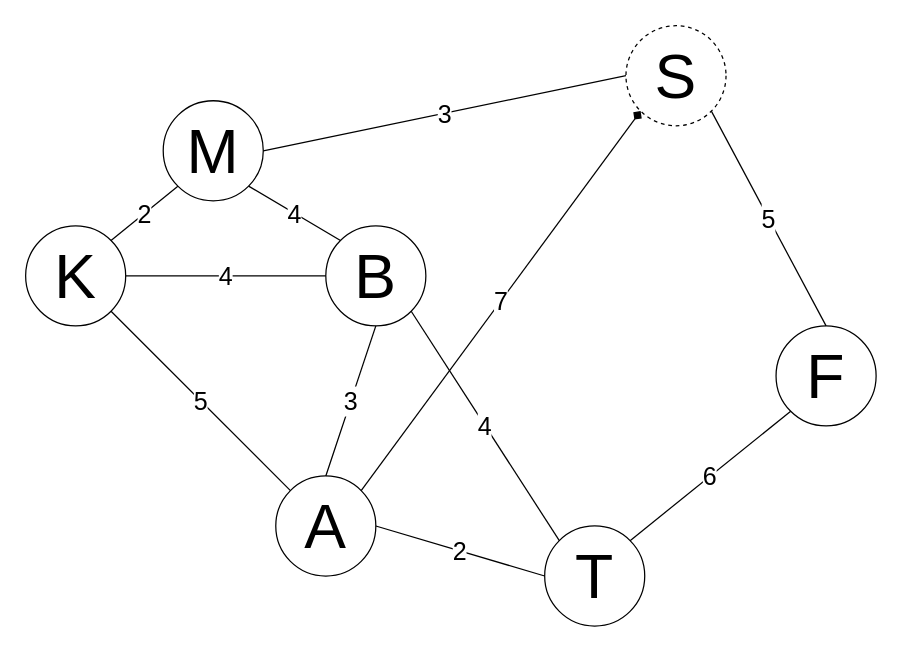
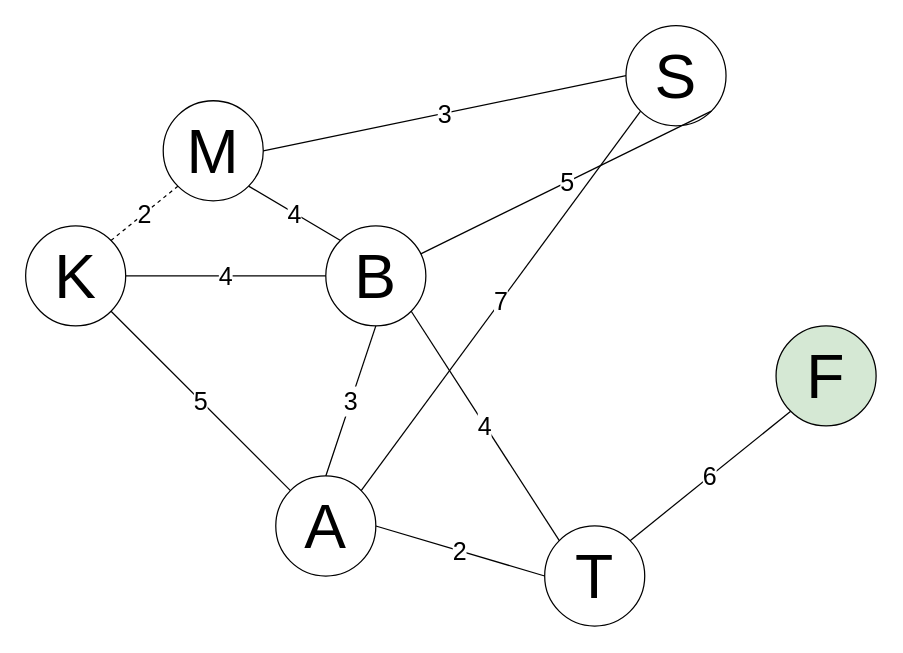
  <mxCell id="0" />
  <mxCell id="1" parent="0" />
  <mxCell id="2" value="&lt;font style=&quot;font-size: 50px&quot;&gt;M&lt;/font&gt;" style="ellipse;whiteSpace=wrap;html=1;aspect=fixed;" vertex="1" parent="1"><mxGeometry x="130" y="80" width="80" height="80" as="geometry" /></mxCell>
- <mxCell id="3" value="&lt;font style=&quot;font-size: 50px&quot;&gt;S&lt;/font&gt;" style="ellipse;whiteSpace=wrap;html=1;aspect=fixed;dashed=1;" vertex="1" parent="1"><mxGeometry x="500" y="20" width="80" height="80" as="geometry" /></mxCell>
+ <mxCell id="3" value="&lt;font style=&quot;font-size: 50px&quot;&gt;S&lt;/font&gt;" style="ellipse;whiteSpace=wrap;html=1;aspect=fixed;" vertex="1" parent="1"><mxGeometry x="500" y="20" width="80" height="80" as="geometry" /></mxCell>
  <mxCell id="4" value="&lt;font style=&quot;font-size: 50px&quot;&gt;B&lt;/font&gt;" style="ellipse;whiteSpace=wrap;html=1;aspect=fixed;" vertex="1" parent="1"><mxGeometry x="260" y="180" width="80" height="80" as="geometry" /></mxCell>
  <mxCell id="5" value="&lt;font style=&quot;font-size: 50px&quot;&gt;K&lt;/font&gt;" style="ellipse;whiteSpace=wrap;html=1;aspect=fixed;" vertex="1" parent="1"><mxGeometry x="20" y="180" width="80" height="80" as="geometry" /></mxCell>
- <mxCell id="6" value="&lt;font style=&quot;font-size: 50px&quot;&gt;F&lt;/font&gt;" style="ellipse;whiteSpace=wrap;html=1;aspect=fixed;" vertex="1" parent="1"><mxGeometry x="620" y="260" width="80" height="80" as="geometry" /></mxCell>
+ <mxCell id="6" value="&lt;font style=&quot;font-size: 50px&quot;&gt;F&lt;/font&gt;" style="ellipse;whiteSpace=wrap;html=1;aspect=fixed;fillColor=#d5e8d4;" vertex="1" parent="1"><mxGeometry x="620" y="260" width="80" height="80" as="geometry" /></mxCell>
  <mxCell id="7" value="&lt;font style=&quot;font-size: 50px&quot;&gt;T&lt;/font&gt;" style="ellipse;whiteSpace=wrap;html=1;aspect=fixed;" vertex="1" parent="1"><mxGeometry x="435" y="420" width="80" height="80" as="geometry" /></mxCell>
  <mxCell id="8" value="&lt;font style=&quot;font-size: 50px&quot;&gt;A&lt;/font&gt;" style="ellipse;whiteSpace=wrap;html=1;aspect=fixed;" vertex="1" parent="1"><mxGeometry x="220" y="380" width="80" height="80" as="geometry" /></mxCell>
- <mxCell id="9" value="&lt;font style=&quot;font-size: 20px&quot;&gt;2&lt;/font&gt;" style="endArrow=none;html=1;exitX=1;exitY=0;exitDx=0;exitDy=0;entryX=0;entryY=1;entryDx=0;entryDy=0;" edge="1" parent="1" source="5" target="2"><mxGeometry width="50" height="50" relative="1" as="geometry"><mxPoint x="120" y="150" as="sourcePoint" /><mxPoint x="170" y="100" as="targetPoint" /></mxGeometry></mxCell>
+ <mxCell id="9" value="&lt;font style=&quot;font-size: 20px&quot;&gt;2&lt;/font&gt;" style="endArrow=none;html=1;exitX=1;exitY=0;exitDx=0;exitDy=0;entryX=0;entryY=1;entryDx=0;entryDy=0;dashed=1;" edge="1" parent="1" source="5" target="2"><mxGeometry width="50" height="50" relative="1" as="geometry"><mxPoint x="120" y="150" as="sourcePoint" /><mxPoint x="170" y="100" as="targetPoint" /></mxGeometry></mxCell>
  <mxCell id="10" value="&lt;font style=&quot;font-size: 20px&quot;&gt;3&lt;/font&gt;" style="endArrow=none;html=1;exitX=1;exitY=0.5;exitDx=0;exitDy=0;entryX=0;entryY=0.5;entryDx=0;entryDy=0;" edge="1" parent="1" source="2" target="3"><mxGeometry width="50" height="50" relative="1" as="geometry"><mxPoint x="350" y="70" as="sourcePoint" /><mxPoint x="400" y="20" as="targetPoint" /></mxGeometry></mxCell>
- <mxCell id="11" value="&lt;font style=&quot;font-size: 20px&quot;&gt;5&lt;/font&gt;" style="endArrow=none;html=1;exitX=1;exitY=1;exitDx=0;exitDy=0;entryX=0.5;entryY=0;entryDx=0;entryDy=0;" edge="1" parent="1" source="3" target="6"><mxGeometry width="50" height="50" relative="1" as="geometry"><mxPoint x="640" y="160" as="sourcePoint" /><mxPoint x="690" y="110" as="targetPoint" /></mxGeometry></mxCell>
+ <mxCell id="11" value="&lt;font style=&quot;font-size: 20px&quot;&gt;5&lt;/font&gt;" style="endArrow=none;html=1;exitX=1;exitY=1;exitDx=0;exitDy=0;" edge="1" parent="1" source="3" target="4"><mxGeometry width="50" height="50" relative="1" as="geometry"><mxPoint x="640" y="160" as="sourcePoint" /><mxPoint x="690" y="110" as="targetPoint" /></mxGeometry></mxCell>
  <mxCell id="12" value="&lt;font style=&quot;font-size: 20px&quot;&gt;4&lt;/font&gt;" style="endArrow=none;html=1;exitX=1;exitY=0.5;exitDx=0;exitDy=0;entryX=0;entryY=0.5;entryDx=0;entryDy=0;" edge="1" parent="1" source="5" target="4"><mxGeometry width="50" height="50" relative="1" as="geometry"><mxPoint x="140" y="230" as="sourcePoint" /><mxPoint x="190" y="180" as="targetPoint" /></mxGeometry></mxCell>
  <mxCell id="13" value="&lt;font style=&quot;font-size: 20px&quot;&gt;3&lt;/font&gt;" style="endArrow=none;html=1;entryX=0.5;entryY=1;entryDx=0;entryDy=0;exitX=0.5;exitY=0;exitDx=0;exitDy=0;" edge="1" parent="1" source="8" target="4"><mxGeometry width="50" height="50" relative="1" as="geometry"><mxPoint x="90" y="360" as="sourcePoint" /><mxPoint x="140" y="310" as="targetPoint" /></mxGeometry></mxCell>
  <mxCell id="14" value="&lt;font style=&quot;font-size: 20px&quot;&gt;5&lt;/font&gt;" style="endArrow=none;html=1;entryX=1;entryY=1;entryDx=0;entryDy=0;exitX=0;exitY=0;exitDx=0;exitDy=0;" edge="1" parent="1" source="8" target="5"><mxGeometry width="50" height="50" relative="1" as="geometry"><mxPoint x="90" y="390" as="sourcePoint" /><mxPoint x="140" y="340" as="targetPoint" /></mxGeometry></mxCell>
  <mxCell id="15" value="&lt;font style=&quot;font-size: 20px&quot;&gt;2&lt;/font&gt;" style="endArrow=none;html=1;exitX=1;exitY=0.5;exitDx=0;exitDy=0;entryX=0;entryY=0.5;entryDx=0;entryDy=0;" edge="1" parent="1" source="8" target="7"><mxGeometry width="50" height="50" relative="1" as="geometry"><mxPoint x="380" y="430" as="sourcePoint" /><mxPoint x="430" y="380" as="targetPoint" /></mxGeometry></mxCell>
  <mxCell id="16" value="&lt;font style=&quot;font-size: 20px&quot;&gt;6&lt;/font&gt;" style="endArrow=none;html=1;entryX=0;entryY=1;entryDx=0;entryDy=0;exitX=1;exitY=0;exitDx=0;exitDy=0;" edge="1" parent="1" source="7" target="6"><mxGeometry width="50" height="50" relative="1" as="geometry"><mxPoint x="560" y="410" as="sourcePoint" /><mxPoint x="610" y="360" as="targetPoint" /></mxGeometry></mxCell>
  <mxCell id="17" value="&lt;font style=&quot;font-size: 20px&quot;&gt;4&lt;/font&gt;" style="endArrow=none;html=1;exitX=1;exitY=1;exitDx=0;exitDy=0;entryX=0;entryY=0;entryDx=0;entryDy=0;" edge="1" parent="1" source="4" target="7"><mxGeometry width="50" height="50" relative="1" as="geometry"><mxPoint x="400" y="330" as="sourcePoint" /><mxPoint x="450" y="280" as="targetPoint" /></mxGeometry></mxCell>
- <mxCell id="18" value="&lt;font style=&quot;font-size: 20px&quot;&gt;7&lt;/font&gt;" style="endArrow=diamond;html=1;exitX=1;exitY=0;exitDx=0;exitDy=0;entryX=0;entryY=1;entryDx=0;entryDy=0;" edge="1" parent="1" source="8" target="3"><mxGeometry width="50" height="50" relative="1" as="geometry"><mxPoint x="370" y="270" as="sourcePoint" /><mxPoint x="420" y="220" as="targetPoint" /></mxGeometry></mxCell>
+ <mxCell id="18" value="&lt;font style=&quot;font-size: 20px&quot;&gt;7&lt;/font&gt;" style="endArrow=none;html=1;exitX=1;exitY=0;exitDx=0;exitDy=0;entryX=0;entryY=1;entryDx=0;entryDy=0;" edge="1" parent="1" source="8" target="3"><mxGeometry width="50" height="50" relative="1" as="geometry"><mxPoint x="370" y="270" as="sourcePoint" /><mxPoint x="420" y="220" as="targetPoint" /></mxGeometry></mxCell>
  <mxCell id="19" value="&lt;font style=&quot;font-size: 20px&quot;&gt;4&lt;/font&gt;" style="endArrow=none;html=1;entryX=1;entryY=1;entryDx=0;entryDy=0;exitX=0;exitY=0;exitDx=0;exitDy=0;" edge="1" parent="1" source="4" target="2"><mxGeometry width="50" height="50" relative="1" as="geometry"><mxPoint x="310" y="150" as="sourcePoint" /><mxPoint x="360" y="100" as="targetPoint" /></mxGeometry></mxCell>
